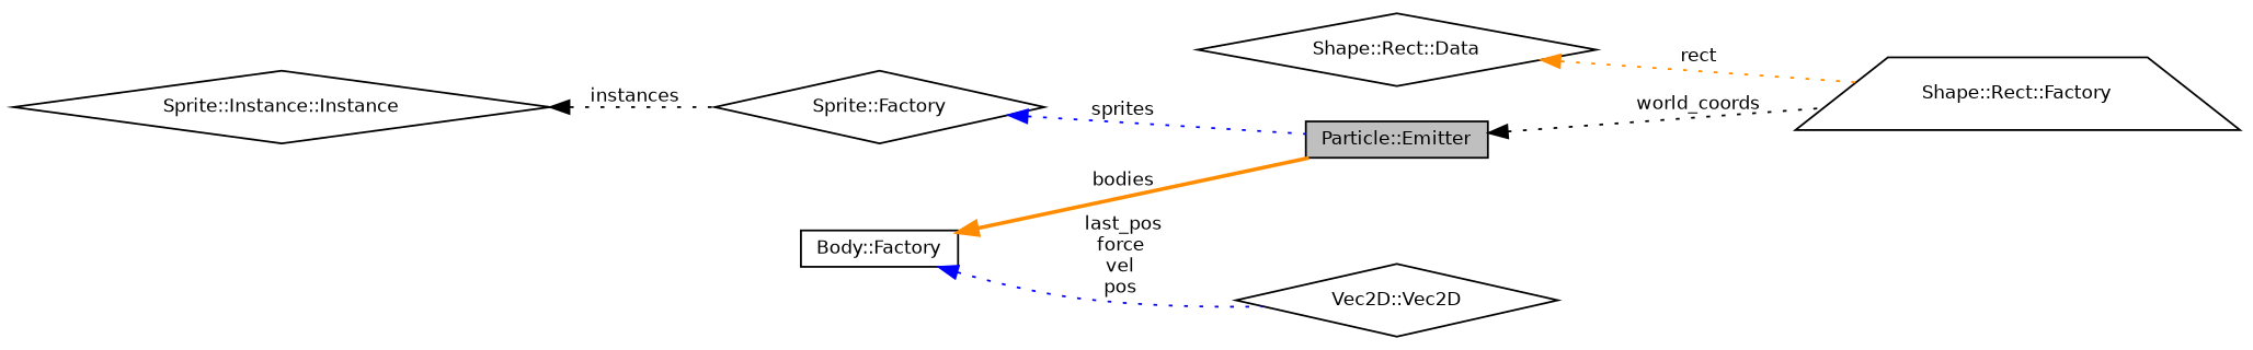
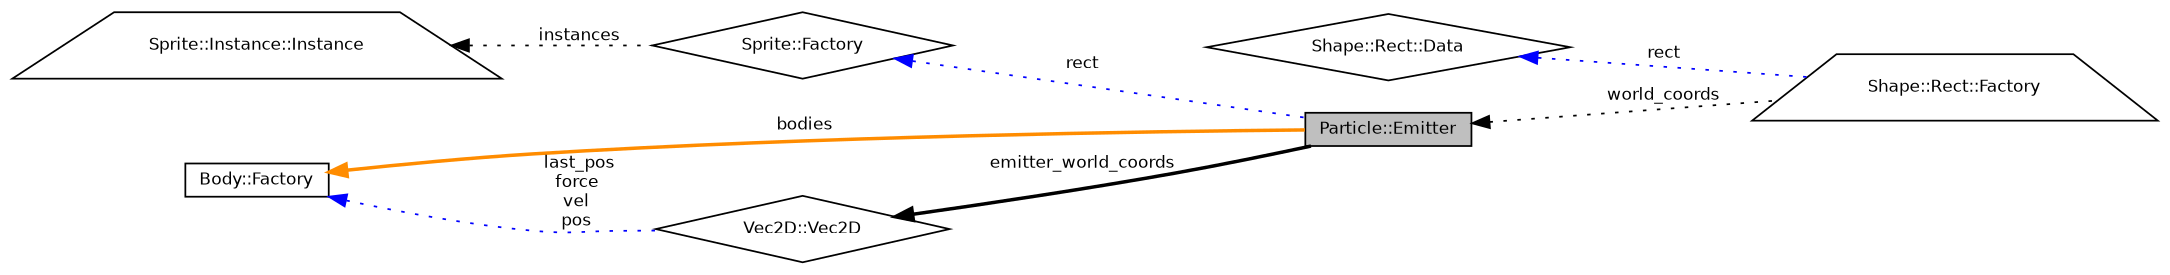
  digraph {
    rankdir=LR
    node [color=black fillcolor=white fontname=Helvetica fontsize=10 shape=diamond style=filled]
    edge [color=black dir=back fontname=Helvetica fontsize=10 labelfontname=Helvetica labelfontsize=10 style=dotted]
    n1 [fillcolor=grey75 fontcolor=black height=0.2 label="Particle::Emitter" shape=box width=0.4]
    n2 [height=0.2 label="Shape::Rect::Factory" shape=trapezium width=0.4]
    n3 [height=0.2 label="Shape::Rect::Data" width=0.4]
    n4 [height=0.2 label="Sprite::Factory" width=0.4]
-   n5 [height=0.2 label="Sprite::Instance::Instance" width=0.4]
+   n5 [height=0.2 label="Sprite::Instance::Instance" shape=trapezium width=0.4]
    n6 [height=0.2 label="Vec2D::Vec2D" width=0.4]
    n7 [height=0.2 label="Body::Factory" shape=box width=0.4]
    n1 -> n2 [label=" world_coords"]
-   n3 -> n2 [color=darkorange label=" rect"]
-   n4 -> n1 [color=blue label=" sprites"]
+   n3 -> n2 [color=blue label=" rect"]
+   n4 -> n1 [color=blue label=" rect"]
    n5 -> n4 [label=" instances"]
+   n6 -> n1 [label=" emitter_world_coords" style=bold]
    n7 -> n1 [color=darkorange label=" bodies" style=bold]
    n7 -> n6 [color=blue label=" last_pos\nforce\nvel\npos"]
  }
